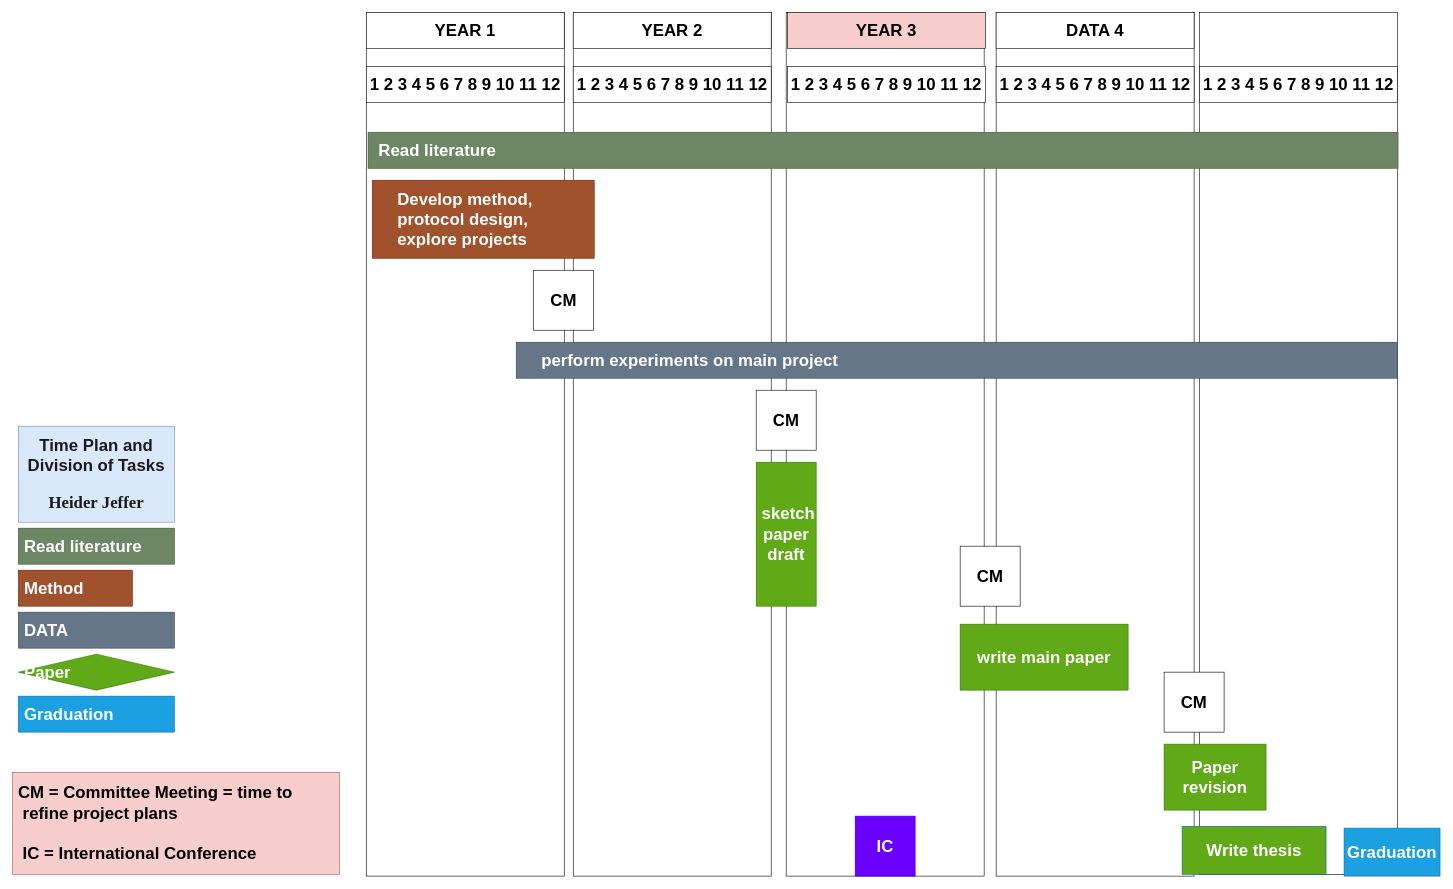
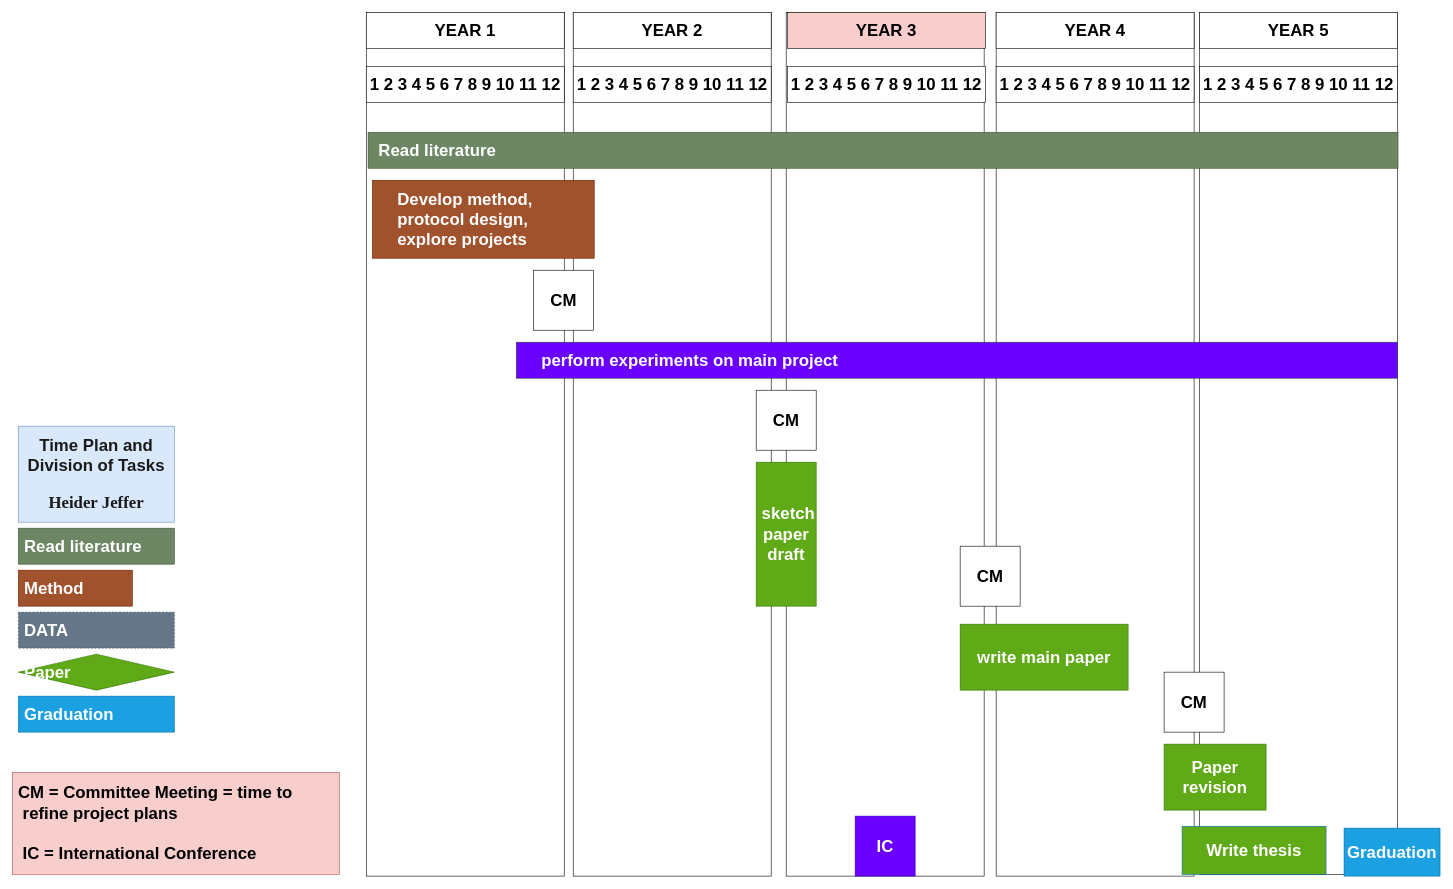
  <mxCell id="0" />
  <mxCell id="1" parent="0" />
  <mxCell id="2" value="" style="rounded=0;whiteSpace=wrap;html=1;align=left;" parent="1" vertex="1"><mxGeometry x="610" y="20" width="330" height="1440" as="geometry" /></mxCell>
  <mxCell id="3" value="&lt;b&gt;&lt;font style=&quot;font-size: 28px;&quot;&gt;1 2 3 4 5 6 7 8 9 10 11 12&lt;/font&gt;&lt;/b&gt;" style="rounded=0;whiteSpace=wrap;html=1;fontSize=22;" parent="1" vertex="1"><mxGeometry x="610" y="110" width="330" height="60" as="geometry" /></mxCell>
  <mxCell id="4" value="" style="rounded=0;whiteSpace=wrap;html=1;align=left;" parent="1" vertex="1"><mxGeometry x="955" y="20" width="330" height="1440" as="geometry" /></mxCell>
  <mxCell id="5" value="&lt;b&gt;&lt;font style=&quot;font-size: 28px;&quot;&gt;1 2 3 4 5 6 7 8 9 10 11 12&lt;/font&gt;&lt;/b&gt;" style="rounded=0;whiteSpace=wrap;html=1;fontSize=22;" parent="1" vertex="1"><mxGeometry x="955" y="110" width="330" height="60" as="geometry" /></mxCell>
  <mxCell id="6" value="" style="rounded=0;whiteSpace=wrap;html=1;align=left;" parent="1" vertex="1"><mxGeometry x="1310" y="20" width="330" height="1440" as="geometry" /></mxCell>
  <mxCell id="7" value="&lt;b&gt;&lt;font style=&quot;font-size: 28px;&quot;&gt;1 2 3 4 5 6 7 8 9 10 11 12&lt;/font&gt;&lt;/b&gt;" style="rounded=0;whiteSpace=wrap;html=1;fontSize=22;" parent="1" vertex="1"><mxGeometry x="1312" y="110" width="330" height="60" as="geometry" /></mxCell>
  <mxCell id="8" value="" style="rounded=0;whiteSpace=wrap;html=1;align=left;" parent="1" vertex="1"><mxGeometry x="1660" y="20" width="330" height="1440" as="geometry" /></mxCell>
  <mxCell id="9" value="&lt;b&gt;&lt;font style=&quot;font-size: 28px;&quot;&gt;1 2 3 4 5 6 7 8 9 10 11 12&lt;/font&gt;&lt;/b&gt;" style="rounded=0;whiteSpace=wrap;html=1;fontSize=22;" parent="1" vertex="1"><mxGeometry x="1660" y="110" width="330" height="60" as="geometry" /></mxCell>
  <mxCell id="10" value="" style="rounded=0;whiteSpace=wrap;html=1;align=left;" parent="1" vertex="1"><mxGeometry x="1999" y="20" width="330" height="1437" as="geometry" /></mxCell>
  <mxCell id="11" value="&lt;b&gt;&lt;font style=&quot;font-size: 28px;&quot;&gt;1 2 3 4 5 6 7 8 9 10 11 12&lt;/font&gt;&lt;/b&gt;" style="rounded=0;whiteSpace=wrap;html=1;fontSize=22;" parent="1" vertex="1"><mxGeometry x="1999" y="110" width="330" height="60" as="geometry" /></mxCell>
  <mxCell id="12" value="&lt;b&gt;&lt;font style=&quot;font-size: 28px;&quot;&gt;YEAR 1&lt;/font&gt;&lt;/b&gt;" style="rounded=0;whiteSpace=wrap;html=1;" parent="1" vertex="1"><mxGeometry x="610" y="20" width="330" height="60" as="geometry" /></mxCell>
  <mxCell id="13" value="&lt;b&gt;&lt;font style=&quot;font-size: 28px;&quot;&gt;YEAR 2&lt;/font&gt;&lt;/b&gt;" style="rounded=0;whiteSpace=wrap;html=1;" parent="1" vertex="1"><mxGeometry x="955" y="20" width="330" height="60" as="geometry" /></mxCell>
  <mxCell id="14" value="&lt;b&gt;&lt;font style=&quot;font-size: 28px;&quot;&gt;YEAR 3&lt;/font&gt;&lt;/b&gt;" style="rounded=0;whiteSpace=wrap;html=1;fillColor=#f8cecc;" parent="1" vertex="1"><mxGeometry x="1312" y="20" width="330" height="60" as="geometry" /></mxCell>
- <mxCell id="15" value="&lt;b&gt;&lt;font style=&quot;font-size: 28px;&quot;&gt;DATA 4&lt;/font&gt;&lt;/b&gt;" style="rounded=0;whiteSpace=wrap;html=1;" parent="1" vertex="1"><mxGeometry x="1660" y="20" width="330" height="60" as="geometry" /></mxCell>
+ <mxCell id="15" value="&lt;b&gt;&lt;font style=&quot;font-size: 28px;&quot;&gt;YEAR 4&lt;/font&gt;&lt;/b&gt;" style="rounded=0;whiteSpace=wrap;html=1;" parent="1" vertex="1"><mxGeometry x="1660" y="20" width="330" height="60" as="geometry" /></mxCell>
+ <mxCell id="16" value="&lt;b&gt;&lt;font style=&quot;font-size: 28px;&quot;&gt;YEAR 5&lt;/font&gt;&lt;/b&gt;" style="rounded=0;whiteSpace=wrap;html=1;" parent="1" vertex="1"><mxGeometry x="1999" y="20" width="330" height="60" as="geometry" /></mxCell>
  <mxCell id="17" value="&lt;b&gt;&lt;font style=&quot;font-size: 28px;&quot;&gt;&amp;nbsp; Read literature&lt;/font&gt;&lt;/b&gt;" style="rounded=0;whiteSpace=wrap;html=1;fontSize=18;align=left;fillColor=#6d8764;strokeColor=#3A5431;fontColor=#ffffff;" parent="1" vertex="1"><mxGeometry x="613" y="220" width="1717" height="60" as="geometry" /></mxCell>
  <mxCell id="18" value="&lt;blockquote style=&quot;margin: 0 0 0 40px; border: none; padding: 0px;&quot;&gt;&lt;b style=&quot;font-size: 28px;&quot;&gt;Develop method, protocol design,&lt;br&gt; &lt;/b&gt;&lt;b style=&quot;font-size: 28px;&quot;&gt;explore projects&lt;/b&gt;&lt;/blockquote&gt;" style="rounded=0;whiteSpace=wrap;html=1;fontSize=18;align=left;fillColor=#a0522d;strokeColor=#6D1F00;fontColor=#ffffff;" parent="1" vertex="1"><mxGeometry x="620" y="300" width="370" height="130" as="geometry" /></mxCell>
- <mxCell id="19" value="&lt;blockquote style=&quot;margin: 0 0 0 40px; border: none; padding: 0px;&quot;&gt;&lt;b&gt;&lt;font style=&quot;font-size: 28px;&quot;&gt;perform experiments on main project&lt;/font&gt;&lt;/b&gt;&lt;/blockquote&gt;" style="rounded=0;whiteSpace=wrap;html=1;fontSize=18;align=left;fillColor=#647687;strokeColor=#314354;fontColor=#ffffff;" parent="1" vertex="1"><mxGeometry x="860" y="570" width="1469" height="60" as="geometry" /></mxCell>
+ <mxCell id="19" value="&lt;blockquote style=&quot;margin: 0 0 0 40px; border: none; padding: 0px;&quot;&gt;&lt;b&gt;&lt;font style=&quot;font-size: 28px;&quot;&gt;perform experiments on main project&lt;/font&gt;&lt;/b&gt;&lt;/blockquote&gt;" style="rounded=0;whiteSpace=wrap;html=1;fontSize=18;align=left;fillColor=#6a00ff;strokeColor=#314354;fontColor=#ffffff;" parent="1" vertex="1"><mxGeometry x="860" y="570" width="1469" height="60" as="geometry" /></mxCell>
  <mxCell id="20" value="&lt;b&gt;CM&lt;/b&gt;" style="whiteSpace=wrap;html=1;aspect=fixed;fontSize=28;" parent="1" vertex="1"><mxGeometry x="1260" y="650" width="100" height="100" as="geometry" /></mxCell>
  <mxCell id="21" value="&lt;b&gt;write main paper&lt;/b&gt;" style="rounded=0;whiteSpace=wrap;html=1;fontSize=28;fillColor=#60a917;strokeColor=#2D7600;fontColor=#ffffff;" parent="1" vertex="1"><mxGeometry x="1600" y="1040" width="280" height="110" as="geometry" /></mxCell>
  <mxCell id="22" value="&lt;b&gt;CM&lt;/b&gt;" style="whiteSpace=wrap;html=1;aspect=fixed;fontSize=28;" parent="1" vertex="1"><mxGeometry x="889" y="450" width="100" height="100" as="geometry" /></mxCell>
  <mxCell id="23" value="&lt;b&gt;CM&lt;/b&gt;" style="whiteSpace=wrap;html=1;aspect=fixed;fontSize=28;" parent="1" vertex="1"><mxGeometry x="1600" y="910" width="100" height="100" as="geometry" /></mxCell>
  <mxCell id="24" value="&lt;b&gt;IC&lt;/b&gt;" style="whiteSpace=wrap;html=1;aspect=fixed;fontSize=28;fillColor=#6a00ff;strokeColor=#3700CC;fontColor=#ffffff;" parent="1" vertex="1"><mxGeometry x="1425" y="1360" width="100" height="100" as="geometry" /></mxCell>
  <mxCell id="25" value="&lt;b&gt;&amp;nbsp;sketch paper draft&lt;/b&gt;" style="rounded=0;whiteSpace=wrap;html=1;fontSize=28;fillColor=#60a917;strokeColor=#2D7600;fontColor=#ffffff;" parent="1" vertex="1"><mxGeometry x="1260" y="770" width="100" height="240" as="geometry" /></mxCell>
  <mxCell id="26" value="&lt;b&gt;Paper &lt;br&gt;revision&lt;/b&gt;" style="rounded=0;whiteSpace=wrap;html=1;fontSize=28;fillColor=#60a917;strokeColor=#2D7600;fontColor=#ffffff;" parent="1" vertex="1"><mxGeometry x="1940" y="1240" width="170" height="110" as="geometry" /></mxCell>
  <mxCell id="27" value="&lt;b&gt;Write thesis&lt;/b&gt;" style="rounded=0;whiteSpace=wrap;html=1;fontSize=28;fillColor=#60a917;fontColor=#ffffff;strokeColor=#006EAF;" parent="1" vertex="1"><mxGeometry x="1970" y="1377" width="240" height="80" as="geometry" /></mxCell>
  <mxCell id="28" value="&lt;b&gt;Graduation&lt;/b&gt;" style="rounded=0;whiteSpace=wrap;html=1;fontSize=28;fillColor=#1ba1e2;fontColor=#ffffff;strokeColor=#006EAF;" parent="1" vertex="1"><mxGeometry x="2240" y="1380" width="160" height="80" as="geometry" /></mxCell>
  <mxCell id="29" value="&lt;b&gt;&lt;font style=&quot;font-size: 28px;&quot;&gt;&amp;nbsp;Read literature&lt;/font&gt;&lt;/b&gt;" style="rounded=0;whiteSpace=wrap;html=1;fontSize=18;align=left;fillColor=#6d8764;strokeColor=#3A5431;fontColor=#ffffff;" parent="1" vertex="1"><mxGeometry x="30" y="880" width="260" height="60" as="geometry" /></mxCell>
  <mxCell id="30" value="&lt;span style=&quot;font-size: 28px;&quot;&gt;&lt;b&gt;&amp;nbsp;Method&lt;/b&gt;&lt;/span&gt;" style="rounded=0;whiteSpace=wrap;html=1;fontSize=18;align=left;fillColor=#a0522d;strokeColor=#6D1F00;fontColor=#ffffff;" parent="1" vertex="1"><mxGeometry x="30" y="950" width="190" height="60" as="geometry" /></mxCell>
- <mxCell id="31" value="&lt;b style=&quot;border-color: var(--border-color);&quot;&gt;&lt;font style=&quot;border-color: var(--border-color); font-size: 28px;&quot;&gt;&amp;nbsp;DATA&lt;/font&gt;&lt;/b&gt;" style="rounded=0;whiteSpace=wrap;html=1;fontSize=18;align=left;fillColor=#647687;strokeColor=#314354;fontColor=#ffffff;" parent="1" vertex="1"><mxGeometry x="30" y="1020" width="260" height="60" as="geometry" /></mxCell>
+ <mxCell id="31" value="&lt;b style=&quot;border-color: var(--border-color);&quot;&gt;&lt;font style=&quot;border-color: var(--border-color); font-size: 28px;&quot;&gt;&amp;nbsp;DATA&lt;/font&gt;&lt;/b&gt;" style="rounded=0;whiteSpace=wrap;html=1;fontSize=18;align=left;fillColor=#647687;strokeColor=#314354;fontColor=#ffffff;dashed=1;" parent="1" vertex="1"><mxGeometry x="30" y="1020" width="260" height="60" as="geometry" /></mxCell>
  <mxCell id="32" value="&lt;div style=&quot;&quot;&gt;&lt;b style=&quot;background-color: initial;&quot;&gt;&amp;nbsp;Paper&lt;/b&gt;&lt;/div&gt;" style="rhombus;whiteSpace=wrap;html=1;fontSize=28;fillColor=#60a917;strokeColor=#2D7600;fontColor=#ffffff;align=left;" parent="1" vertex="1"><mxGeometry x="30" y="1090" width="260" height="60" as="geometry" /></mxCell>
  <mxCell id="33" value="&lt;b&gt;&amp;nbsp;Graduation&lt;/b&gt;" style="rounded=0;whiteSpace=wrap;html=1;fontSize=28;fillColor=#1ba1e2;fontColor=#ffffff;strokeColor=#006EAF;align=left;" parent="1" vertex="1"><mxGeometry x="30" y="1160" width="260" height="60" as="geometry" /></mxCell>
  <mxCell id="34" value="&lt;div&gt;&lt;b&gt;&lt;font color=&quot;#000000&quot;&gt;&lt;br&gt;&lt;/font&gt;&lt;/b&gt;&lt;/div&gt;&lt;div&gt;&lt;font color=&quot;#000000&quot;&gt;&lt;b style=&quot;background-color: initial;&quot;&gt;&amp;nbsp;CM = Committee Meeting = time to&amp;nbsp; &amp;nbsp; &amp;nbsp; &amp;nbsp; &amp;nbsp; &amp;nbsp; refine project plans&lt;/b&gt;&lt;br&gt;&lt;/font&gt;&lt;/div&gt;&lt;div&gt;&lt;b&gt;&lt;font color=&quot;#000000&quot;&gt;&lt;br&gt;&lt;span style=&quot;&quot;&gt;        &lt;/span&gt;&lt;/font&gt;&lt;/b&gt;&lt;/div&gt;&lt;div&gt;&lt;span style=&quot;&quot;&gt;&lt;b&gt;&lt;font color=&quot;#000000&quot;&gt;        &lt;/font&gt;&lt;/b&gt;&lt;/span&gt;&lt;/div&gt;&lt;div&gt;&lt;b&gt;&lt;font color=&quot;#000000&quot;&gt;&amp;nbsp; IC = International Conference&lt;span style=&quot;&quot;&gt;        &lt;/span&gt;&lt;/font&gt;&lt;/b&gt;&lt;/div&gt;&lt;div&gt;&lt;br&gt;&lt;/div&gt;" style="rounded=0;whiteSpace=wrap;html=1;fontSize=28;align=left;fillColor=#f8cecc;strokeColor=#b85450;" parent="1" vertex="1"><mxGeometry x="20" y="1287" width="545" height="170" as="geometry" /></mxCell>
  <mxCell id="35" value="&lt;b&gt;CM&lt;/b&gt;" style="whiteSpace=wrap;html=1;aspect=fixed;fontSize=28;" parent="1" vertex="1"><mxGeometry x="1940" y="1120" width="100" height="100" as="geometry" /></mxCell>
  <mxCell id="36" style="edgeStyle=orthogonalEdgeStyle;rounded=0;orthogonalLoop=1;jettySize=auto;html=1;exitX=0.5;exitY=1;exitDx=0;exitDy=0;fontSize=28;" parent="1" source="27" target="27" edge="1"><mxGeometry relative="1" as="geometry" /></mxCell>
  <mxCell id="37" value="&lt;p style=&quot;&quot; align=&quot;center&quot; class=&quot;MsoSubtitle&quot;&gt;&lt;b&gt;&lt;font color=&quot;#1a1a1a&quot;&gt;Time Plan and Division of Tasks&lt;span style=&quot;font-family: Georgia, serif; background-color: initial;&quot;&gt;&lt;br&gt;&lt;/span&gt;&lt;/font&gt;&lt;/b&gt;&lt;/p&gt;&lt;p style=&quot;&quot; align=&quot;center&quot; class=&quot;MsoSubtitle&quot;&gt;&lt;b&gt;&lt;font color=&quot;#1a1a1a&quot;&gt;&lt;span style=&quot;font-family: Georgia, serif; background-color: initial;&quot;&gt;Heider &lt;/span&gt;&lt;span style=&quot;font-family: Georgia, serif; background-color: initial;&quot;&gt;Jeffer&lt;/span&gt;&lt;/font&gt;&lt;br&gt;&lt;/b&gt;&lt;/p&gt;" style="rounded=0;whiteSpace=wrap;html=1;fontSize=28;fillColor=#dae8fc;strokeColor=#6c8ebf;" parent="1" vertex="1"><mxGeometry x="30" y="710" width="260" height="160" as="geometry" /></mxCell>
